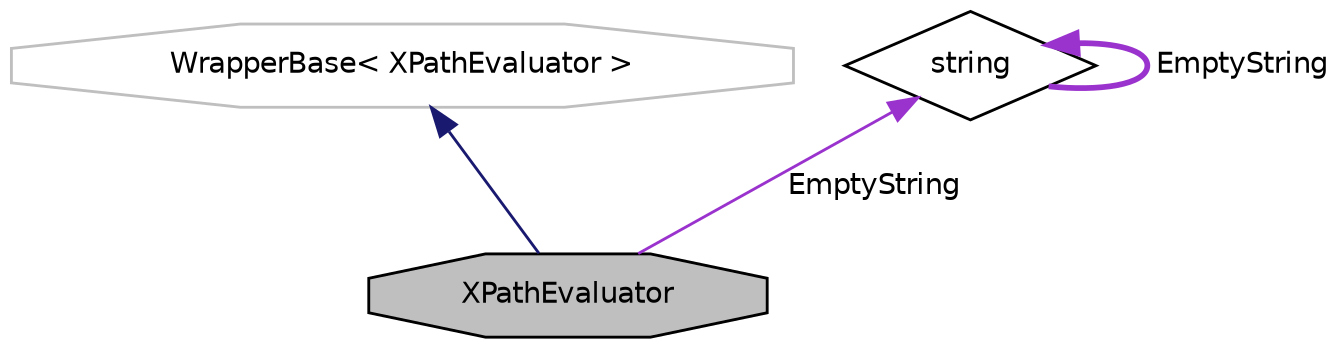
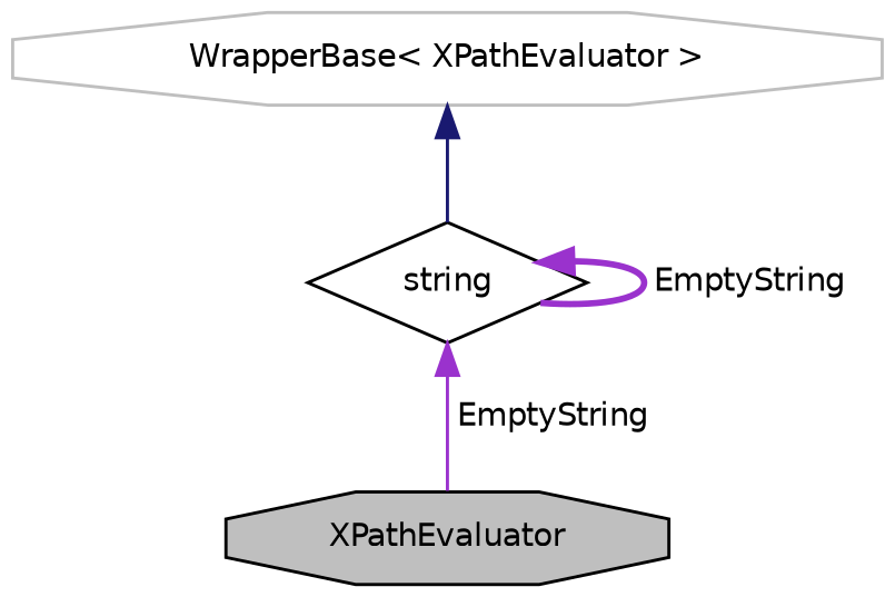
  digraph {
    fontname="DejaVu Sans"
    node [color=black fillcolor=white fontname="DejaVu Sans" fontsize=10 shape=octagon style=filled]
    edge [color=darkorchid3 dir=back fontname="DejaVu Sans" fontsize=10 labelfontname=Helvetica labelfontsize=10 style=solid]
    n1 [fillcolor=grey75 fontcolor=black height=0.2 label=XPathEvaluator width=0.4]
    n2 [color=grey75 height=0.2 label="WrapperBase\< XPathEvaluator \>" width=0.4]
    n3 [height=0.2 label=string shape=diamond width=0.4]
-   n2 -> n1 [color=midnightblue]
+   n2 -> n3 [color=midnightblue]
    n3 -> n1 [label=" EmptyString"]
    n3 -> n3 [label=" EmptyString" style=bold]
  }
